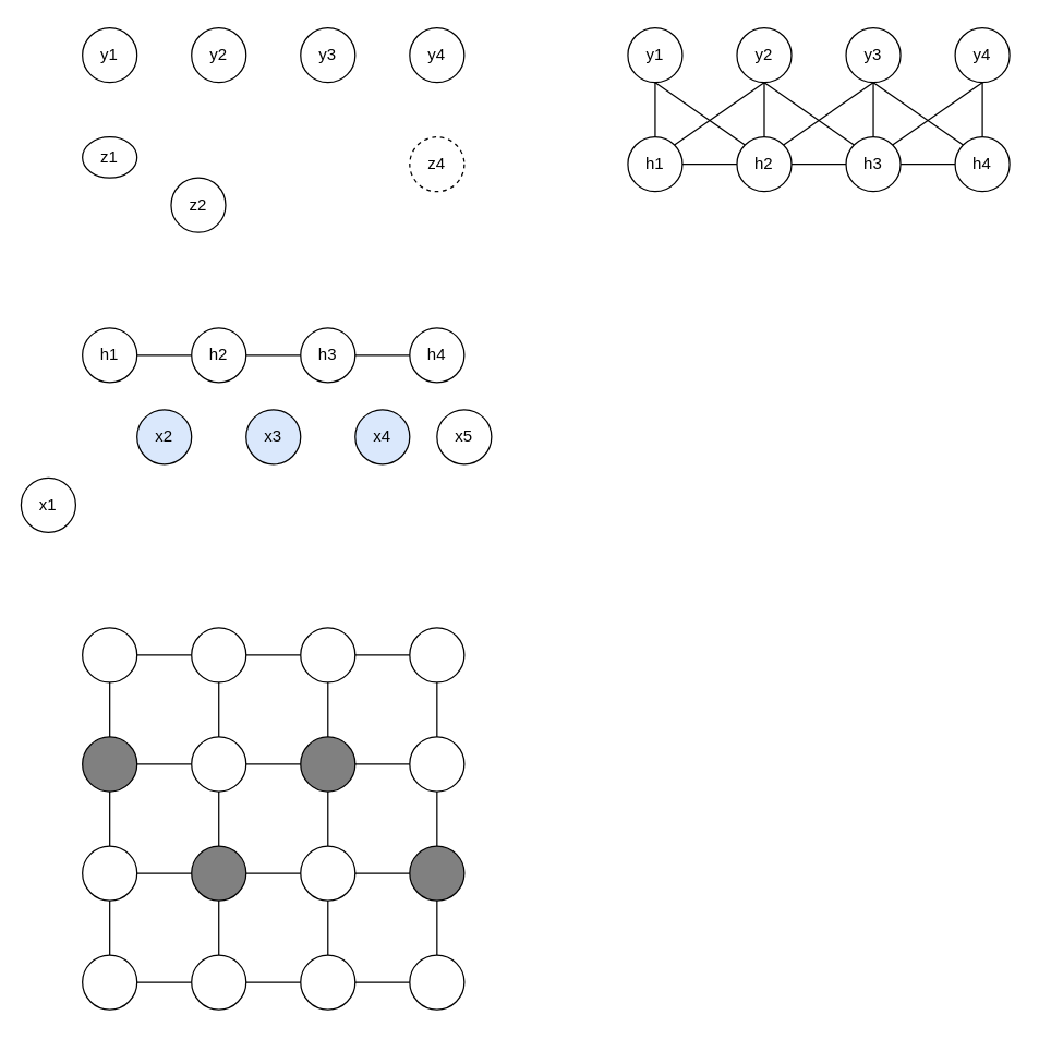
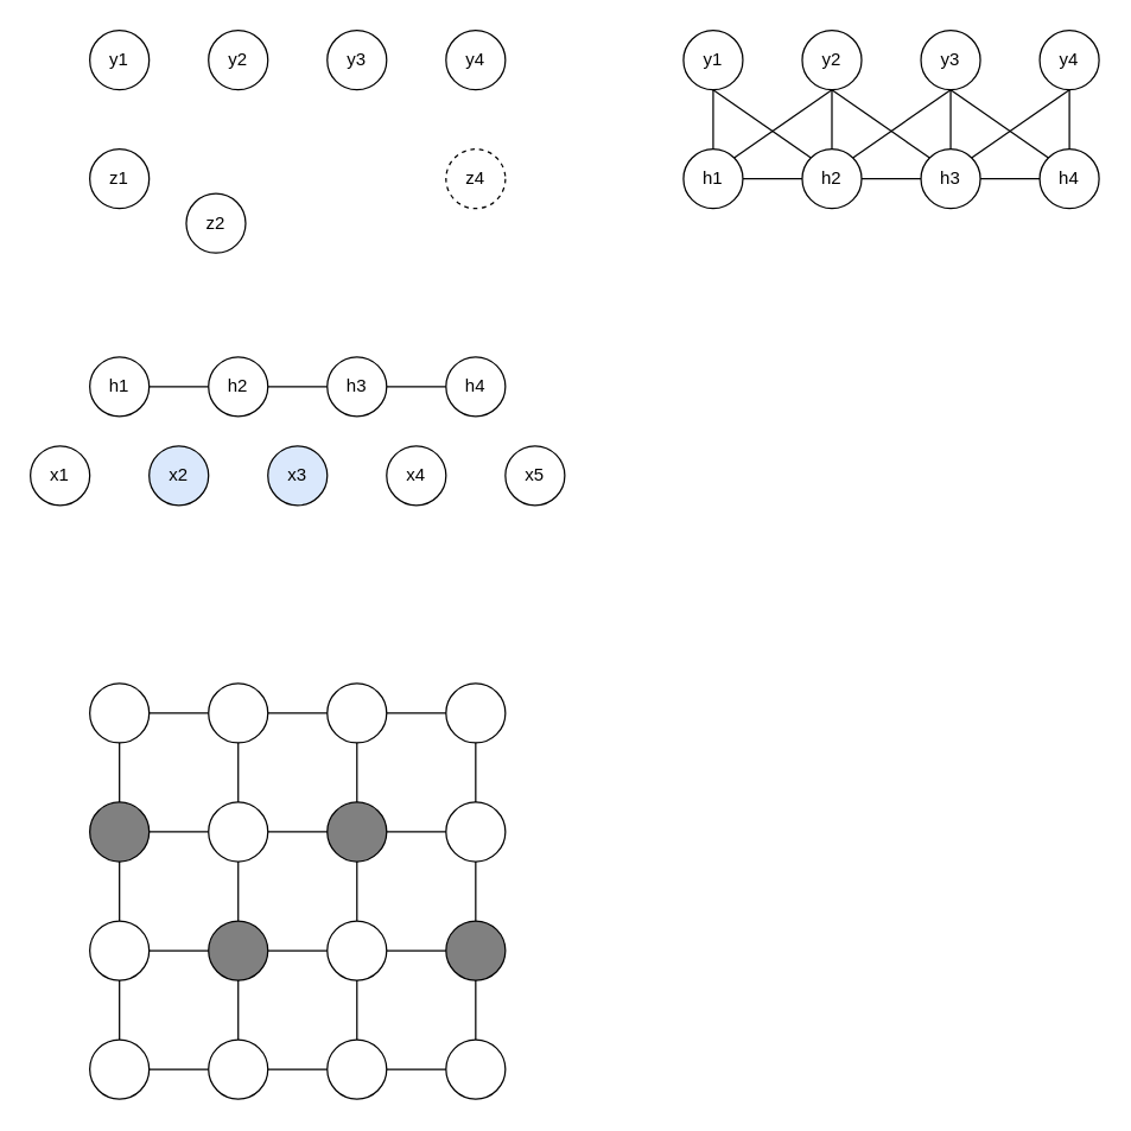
  <mxCell id="0" />
  <mxCell id="1" parent="0" />
  <mxCell id="2" style="edgeStyle=none;rounded=0;orthogonalLoop=1;jettySize=auto;html=1;exitX=1;exitY=0.5;exitDx=0;exitDy=0;entryX=0;entryY=0.5;entryDx=0;entryDy=0;startArrow=none;startFill=0;endArrow=none;endFill=0;" edge="1" parent="1" source="3" target="8"><mxGeometry relative="1" as="geometry" /></mxCell>
  <mxCell id="3" value="h1" style="ellipse;whiteSpace=wrap;html=1;aspect=fixed;" vertex="1" parent="1"><mxGeometry x="60" y="240" width="40" height="40" as="geometry" /></mxCell>
  <mxCell id="4" value="h4" style="ellipse;whiteSpace=wrap;html=1;aspect=fixed;" vertex="1" parent="1"><mxGeometry x="300" y="240" width="40" height="40" as="geometry" /></mxCell>
  <mxCell id="5" style="edgeStyle=none;rounded=0;orthogonalLoop=1;jettySize=auto;html=1;exitX=1;exitY=0.5;exitDx=0;exitDy=0;entryX=0;entryY=0.5;entryDx=0;entryDy=0;startArrow=none;startFill=0;endArrow=none;endFill=0;" edge="1" parent="1" source="6" target="4"><mxGeometry relative="1" as="geometry" /></mxCell>
  <mxCell id="6" value="h3" style="ellipse;whiteSpace=wrap;html=1;aspect=fixed;" vertex="1" parent="1"><mxGeometry x="220" y="240" width="40" height="40" as="geometry" /></mxCell>
  <mxCell id="7" style="edgeStyle=none;rounded=0;orthogonalLoop=1;jettySize=auto;html=1;exitX=1;exitY=0.5;exitDx=0;exitDy=0;entryX=0;entryY=0.5;entryDx=0;entryDy=0;startArrow=none;startFill=0;endArrow=none;endFill=0;" edge="1" parent="1" source="8" target="6"><mxGeometry relative="1" as="geometry" /></mxCell>
  <mxCell id="8" value="h2" style="ellipse;whiteSpace=wrap;html=1;aspect=fixed;" vertex="1" parent="1"><mxGeometry x="140" y="240" width="40" height="40" as="geometry" /></mxCell>
- <mxCell id="9" value="x1" style="ellipse;whiteSpace=wrap;html=1;aspect=fixed;" vertex="1" parent="1"><mxGeometry x="15" y="350" width="40" height="40" as="geometry" /></mxCell>
- <mxCell id="10" value="x5" style="ellipse;whiteSpace=wrap;html=1;aspect=fixed;" vertex="1" parent="1"><mxGeometry x="320" y="300" width="40" height="40" as="geometry" /></mxCell>
- <mxCell id="11" value="x4" style="ellipse;whiteSpace=wrap;html=1;aspect=fixed;fillColor=#dae8fc;" vertex="1" parent="1"><mxGeometry x="260" y="300" width="40" height="40" as="geometry" /></mxCell>
+ <mxCell id="9" value="x1" style="ellipse;whiteSpace=wrap;html=1;aspect=fixed;" vertex="1" parent="1"><mxGeometry x="20" y="300" width="40" height="40" as="geometry" /></mxCell>
+ <mxCell id="10" value="x5" style="ellipse;whiteSpace=wrap;html=1;aspect=fixed;" vertex="1" parent="1"><mxGeometry x="340" y="300" width="40" height="40" as="geometry" /></mxCell>
+ <mxCell id="11" value="x4" style="ellipse;whiteSpace=wrap;html=1;aspect=fixed;" vertex="1" parent="1"><mxGeometry x="260" y="300" width="40" height="40" as="geometry" /></mxCell>
  <mxCell id="12" value="x3" style="ellipse;whiteSpace=wrap;html=1;aspect=fixed;fillColor=#dae8fc;" vertex="1" parent="1"><mxGeometry x="180" y="300" width="40" height="40" as="geometry" /></mxCell>
  <mxCell id="13" value="y1" style="ellipse;whiteSpace=wrap;html=1;aspect=fixed;" vertex="1" parent="1"><mxGeometry x="60" y="20" width="40" height="40" as="geometry" /></mxCell>
  <mxCell id="14" value="y4" style="ellipse;whiteSpace=wrap;html=1;aspect=fixed;" vertex="1" parent="1"><mxGeometry x="300" y="20" width="40" height="40" as="geometry" /></mxCell>
  <mxCell id="15" value="y3" style="ellipse;whiteSpace=wrap;html=1;aspect=fixed;" vertex="1" parent="1"><mxGeometry x="220" y="20" width="40" height="40" as="geometry" /></mxCell>
  <mxCell id="16" value="y2" style="ellipse;whiteSpace=wrap;html=1;aspect=fixed;" vertex="1" parent="1"><mxGeometry x="140" y="20" width="40" height="40" as="geometry" /></mxCell>
- <mxCell id="17" value="z1" style="ellipse;whiteSpace=wrap;html=1;aspect=fixed;" vertex="1" parent="1"><mxGeometry x="60" y="100" width="40" height="30" as="geometry" /></mxCell>
+ <mxCell id="17" value="z1" style="ellipse;whiteSpace=wrap;html=1;aspect=fixed;" vertex="1" parent="1"><mxGeometry x="60" y="100" width="40" height="40" as="geometry" /></mxCell>
  <mxCell id="18" value="z4" style="ellipse;whiteSpace=wrap;html=1;aspect=fixed;dashed=1;" vertex="1" parent="1"><mxGeometry x="300" y="100" width="40" height="40" as="geometry" /></mxCell>
  <mxCell id="19" value="z2" style="ellipse;whiteSpace=wrap;html=1;aspect=fixed;" vertex="1" parent="1"><mxGeometry x="125" y="130" width="40" height="40" as="geometry" /></mxCell>
  <mxCell id="20" value="x2" style="ellipse;whiteSpace=wrap;html=1;aspect=fixed;fillColor=#dae8fc;" vertex="1" parent="1"><mxGeometry x="100" y="300" width="40" height="40" as="geometry" /></mxCell>
  <mxCell id="21" style="edgeStyle=orthogonalEdgeStyle;rounded=0;orthogonalLoop=1;jettySize=auto;html=1;exitX=0.5;exitY=1;exitDx=0;exitDy=0;entryX=0.5;entryY=0;entryDx=0;entryDy=0;startArrow=none;startFill=0;endArrow=none;endFill=0;" edge="1" parent="1" source="23" target="35"><mxGeometry relative="1" as="geometry" /></mxCell>
  <mxCell id="22" style="rounded=0;orthogonalLoop=1;jettySize=auto;html=1;exitX=0.5;exitY=1;exitDx=0;exitDy=0;startArrow=none;startFill=0;endArrow=none;endFill=0;entryX=0;entryY=0;entryDx=0;entryDy=0;" edge="1" parent="1" source="23" target="41"><mxGeometry relative="1" as="geometry" /></mxCell>
  <mxCell id="23" value="y1" style="ellipse;whiteSpace=wrap;html=1;aspect=fixed;" vertex="1" parent="1"><mxGeometry x="460" y="20" width="40" height="40" as="geometry" /></mxCell>
  <mxCell id="24" style="edgeStyle=orthogonalEdgeStyle;rounded=0;orthogonalLoop=1;jettySize=auto;html=1;exitX=0.5;exitY=1;exitDx=0;exitDy=0;entryX=0.5;entryY=0;entryDx=0;entryDy=0;startArrow=none;startFill=0;endArrow=none;endFill=0;" edge="1" parent="1" source="26" target="36"><mxGeometry relative="1" as="geometry" /></mxCell>
  <mxCell id="25" style="edgeStyle=none;rounded=0;orthogonalLoop=1;jettySize=auto;html=1;exitX=0.5;exitY=1;exitDx=0;exitDy=0;entryX=1;entryY=0;entryDx=0;entryDy=0;startArrow=none;startFill=0;endArrow=none;endFill=0;" edge="1" parent="1" source="26" target="38"><mxGeometry relative="1" as="geometry" /></mxCell>
  <mxCell id="26" value="y4" style="ellipse;whiteSpace=wrap;html=1;aspect=fixed;" vertex="1" parent="1"><mxGeometry x="700" y="20" width="40" height="40" as="geometry" /></mxCell>
  <mxCell id="27" style="edgeStyle=orthogonalEdgeStyle;rounded=0;orthogonalLoop=1;jettySize=auto;html=1;exitX=0.5;exitY=1;exitDx=0;exitDy=0;entryX=0.5;entryY=0;entryDx=0;entryDy=0;startArrow=none;startFill=0;endArrow=none;endFill=0;" edge="1" parent="1" source="29" target="38"><mxGeometry relative="1" as="geometry" /></mxCell>
  <mxCell id="28" style="edgeStyle=none;rounded=0;orthogonalLoop=1;jettySize=auto;html=1;exitX=0.5;exitY=1;exitDx=0;exitDy=0;entryX=0;entryY=0;entryDx=0;entryDy=0;startArrow=none;startFill=0;endArrow=none;endFill=0;" edge="1" parent="1" source="29" target="36"><mxGeometry relative="1" as="geometry" /></mxCell>
  <mxCell id="29" value="y3" style="ellipse;whiteSpace=wrap;html=1;aspect=fixed;" vertex="1" parent="1"><mxGeometry x="620" y="20" width="40" height="40" as="geometry" /></mxCell>
  <mxCell id="30" style="edgeStyle=orthogonalEdgeStyle;rounded=0;orthogonalLoop=1;jettySize=auto;html=1;exitX=0.5;exitY=1;exitDx=0;exitDy=0;entryX=0.5;entryY=0;entryDx=0;entryDy=0;startArrow=none;startFill=0;endArrow=none;endFill=0;" edge="1" parent="1" source="33" target="41"><mxGeometry relative="1" as="geometry" /></mxCell>
  <mxCell id="31" style="edgeStyle=none;rounded=0;orthogonalLoop=1;jettySize=auto;html=1;exitX=0.5;exitY=1;exitDx=0;exitDy=0;entryX=1;entryY=0;entryDx=0;entryDy=0;startArrow=none;startFill=0;endArrow=none;endFill=0;" edge="1" parent="1" source="33" target="35"><mxGeometry relative="1" as="geometry" /></mxCell>
  <mxCell id="32" style="edgeStyle=none;rounded=0;orthogonalLoop=1;jettySize=auto;html=1;exitX=0.5;exitY=1;exitDx=0;exitDy=0;entryX=0;entryY=0;entryDx=0;entryDy=0;startArrow=none;startFill=0;endArrow=none;endFill=0;" edge="1" parent="1" source="33" target="38"><mxGeometry relative="1" as="geometry" /></mxCell>
  <mxCell id="33" value="y2" style="ellipse;whiteSpace=wrap;html=1;aspect=fixed;" vertex="1" parent="1"><mxGeometry x="540" y="20" width="40" height="40" as="geometry" /></mxCell>
  <mxCell id="34" style="edgeStyle=none;rounded=0;orthogonalLoop=1;jettySize=auto;html=1;exitX=1;exitY=0.5;exitDx=0;exitDy=0;entryX=0;entryY=0.5;entryDx=0;entryDy=0;startArrow=none;startFill=0;endArrow=none;endFill=0;" edge="1" parent="1" source="35" target="41"><mxGeometry relative="1" as="geometry" /></mxCell>
  <mxCell id="35" value="h1" style="ellipse;whiteSpace=wrap;html=1;aspect=fixed;" vertex="1" parent="1"><mxGeometry x="460" y="100" width="40" height="40" as="geometry" /></mxCell>
  <mxCell id="36" value="h4" style="ellipse;whiteSpace=wrap;html=1;aspect=fixed;" vertex="1" parent="1"><mxGeometry x="700" y="100" width="40" height="40" as="geometry" /></mxCell>
  <mxCell id="37" style="edgeStyle=none;rounded=0;orthogonalLoop=1;jettySize=auto;html=1;exitX=1;exitY=0.5;exitDx=0;exitDy=0;entryX=0;entryY=0.5;entryDx=0;entryDy=0;startArrow=none;startFill=0;endArrow=none;endFill=0;" edge="1" parent="1" source="38" target="36"><mxGeometry relative="1" as="geometry" /></mxCell>
  <mxCell id="38" value="h3" style="ellipse;whiteSpace=wrap;html=1;aspect=fixed;" vertex="1" parent="1"><mxGeometry x="620" y="100" width="40" height="40" as="geometry" /></mxCell>
  <mxCell id="39" style="edgeStyle=none;rounded=0;orthogonalLoop=1;jettySize=auto;html=1;exitX=1;exitY=0;exitDx=0;exitDy=0;entryX=0.5;entryY=1;entryDx=0;entryDy=0;startArrow=none;startFill=0;endArrow=none;endFill=0;" edge="1" parent="1" source="41" target="29"><mxGeometry relative="1" as="geometry" /></mxCell>
  <mxCell id="40" style="edgeStyle=none;rounded=0;orthogonalLoop=1;jettySize=auto;html=1;exitX=1;exitY=0.5;exitDx=0;exitDy=0;entryX=0;entryY=0.5;entryDx=0;entryDy=0;startArrow=none;startFill=0;endArrow=none;endFill=0;" edge="1" parent="1" source="41" target="38"><mxGeometry relative="1" as="geometry" /></mxCell>
  <mxCell id="41" value="h2" style="ellipse;whiteSpace=wrap;html=1;aspect=fixed;" vertex="1" parent="1"><mxGeometry x="540" y="100" width="40" height="40" as="geometry" /></mxCell>
  <mxCell id="42" style="edgeStyle=none;rounded=0;orthogonalLoop=1;jettySize=auto;html=1;exitX=1;exitY=0.5;exitDx=0;exitDy=0;entryX=0;entryY=0.5;entryDx=0;entryDy=0;startArrow=none;startFill=0;endArrow=none;endFill=0;" edge="1" parent="1" source="44" target="52"><mxGeometry relative="1" as="geometry" /></mxCell>
  <mxCell id="43" style="edgeStyle=none;rounded=0;orthogonalLoop=1;jettySize=auto;html=1;exitX=0.5;exitY=1;exitDx=0;exitDy=0;entryX=0.5;entryY=0;entryDx=0;entryDy=0;startArrow=none;startFill=0;endArrow=none;endFill=0;" edge="1" parent="1" source="44" target="55"><mxGeometry relative="1" as="geometry" /></mxCell>
  <mxCell id="44" value="" style="ellipse;whiteSpace=wrap;html=1;aspect=fixed;" vertex="1" parent="1"><mxGeometry x="60" y="460" width="40" height="40" as="geometry" /></mxCell>
  <mxCell id="45" style="edgeStyle=none;rounded=0;orthogonalLoop=1;jettySize=auto;html=1;exitX=0.5;exitY=1;exitDx=0;exitDy=0;entryX=0.5;entryY=0;entryDx=0;entryDy=0;startArrow=none;startFill=0;endArrow=none;endFill=0;" edge="1" parent="1" source="46" target="57"><mxGeometry relative="1" as="geometry" /></mxCell>
  <mxCell id="46" value="" style="ellipse;whiteSpace=wrap;html=1;aspect=fixed;" vertex="1" parent="1"><mxGeometry x="300" y="460" width="40" height="40" as="geometry" /></mxCell>
  <mxCell id="47" style="edgeStyle=none;rounded=0;orthogonalLoop=1;jettySize=auto;html=1;exitX=1;exitY=0.5;exitDx=0;exitDy=0;startArrow=none;startFill=0;endArrow=none;endFill=0;" edge="1" parent="1" source="49" target="46"><mxGeometry relative="1" as="geometry" /></mxCell>
  <mxCell id="48" style="edgeStyle=none;rounded=0;orthogonalLoop=1;jettySize=auto;html=1;exitX=0.5;exitY=1;exitDx=0;exitDy=0;entryX=0.5;entryY=0;entryDx=0;entryDy=0;startArrow=none;startFill=0;endArrow=none;endFill=0;" edge="1" parent="1" source="49" target="60"><mxGeometry relative="1" as="geometry" /></mxCell>
  <mxCell id="49" value="" style="ellipse;whiteSpace=wrap;html=1;aspect=fixed;fillColor=#FFFFFF;" vertex="1" parent="1"><mxGeometry x="220" y="460" width="40" height="40" as="geometry" /></mxCell>
  <mxCell id="50" style="edgeStyle=none;rounded=0;orthogonalLoop=1;jettySize=auto;html=1;exitX=0.5;exitY=1;exitDx=0;exitDy=0;entryX=0.5;entryY=0;entryDx=0;entryDy=0;startArrow=none;startFill=0;endArrow=none;endFill=0;" edge="1" parent="1" source="52" target="63"><mxGeometry relative="1" as="geometry" /></mxCell>
  <mxCell id="51" style="edgeStyle=none;rounded=0;orthogonalLoop=1;jettySize=auto;html=1;exitX=1;exitY=0.5;exitDx=0;exitDy=0;entryX=0;entryY=0.5;entryDx=0;entryDy=0;startArrow=none;startFill=0;endArrow=none;endFill=0;" edge="1" parent="1" source="52" target="49"><mxGeometry relative="1" as="geometry" /></mxCell>
  <mxCell id="52" value="" style="ellipse;whiteSpace=wrap;html=1;aspect=fixed;" vertex="1" parent="1"><mxGeometry x="140" y="460" width="40" height="40" as="geometry" /></mxCell>
  <mxCell id="53" style="edgeStyle=none;rounded=0;orthogonalLoop=1;jettySize=auto;html=1;exitX=0.5;exitY=1;exitDx=0;exitDy=0;entryX=0.5;entryY=0;entryDx=0;entryDy=0;startArrow=none;startFill=0;endArrow=none;endFill=0;" edge="1" parent="1" source="55" target="65"><mxGeometry relative="1" as="geometry" /></mxCell>
  <mxCell id="54" style="edgeStyle=none;rounded=0;orthogonalLoop=1;jettySize=auto;html=1;exitX=1;exitY=0.5;exitDx=0;exitDy=0;entryX=0;entryY=0.5;entryDx=0;entryDy=0;startArrow=none;startFill=0;endArrow=none;endFill=0;" edge="1" parent="1" source="55" target="63"><mxGeometry relative="1" as="geometry" /></mxCell>
  <mxCell id="55" value="" style="ellipse;whiteSpace=wrap;html=1;aspect=fixed;fillColor=#808080;" vertex="1" parent="1"><mxGeometry x="60" y="540" width="40" height="40" as="geometry" /></mxCell>
  <mxCell id="56" style="edgeStyle=none;rounded=0;orthogonalLoop=1;jettySize=auto;html=1;exitX=0.5;exitY=1;exitDx=0;exitDy=0;entryX=0.5;entryY=0;entryDx=0;entryDy=0;startArrow=none;startFill=0;endArrow=none;endFill=0;" edge="1" parent="1" source="57" target="67"><mxGeometry relative="1" as="geometry" /></mxCell>
  <mxCell id="57" value="" style="ellipse;whiteSpace=wrap;html=1;aspect=fixed;" vertex="1" parent="1"><mxGeometry x="300" y="540" width="40" height="40" as="geometry" /></mxCell>
  <mxCell id="58" style="edgeStyle=none;rounded=0;orthogonalLoop=1;jettySize=auto;html=1;exitX=1;exitY=0.5;exitDx=0;exitDy=0;entryX=0;entryY=0.5;entryDx=0;entryDy=0;startArrow=none;startFill=0;endArrow=none;endFill=0;" edge="1" parent="1" source="60" target="57"><mxGeometry relative="1" as="geometry" /></mxCell>
  <mxCell id="59" style="edgeStyle=none;rounded=0;orthogonalLoop=1;jettySize=auto;html=1;exitX=0.5;exitY=1;exitDx=0;exitDy=0;entryX=0.5;entryY=0;entryDx=0;entryDy=0;startArrow=none;startFill=0;endArrow=none;endFill=0;" edge="1" parent="1" source="60" target="69"><mxGeometry relative="1" as="geometry" /></mxCell>
  <mxCell id="60" value="" style="ellipse;whiteSpace=wrap;html=1;aspect=fixed;fillColor=#808080;" vertex="1" parent="1"><mxGeometry x="220" y="540" width="40" height="40" as="geometry" /></mxCell>
  <mxCell id="61" style="edgeStyle=none;rounded=0;orthogonalLoop=1;jettySize=auto;html=1;exitX=1;exitY=0.5;exitDx=0;exitDy=0;entryX=0;entryY=0.5;entryDx=0;entryDy=0;startArrow=none;startFill=0;endArrow=none;endFill=0;" edge="1" parent="1" source="63" target="60"><mxGeometry relative="1" as="geometry" /></mxCell>
  <mxCell id="62" style="edgeStyle=none;rounded=0;orthogonalLoop=1;jettySize=auto;html=1;exitX=0.5;exitY=1;exitDx=0;exitDy=0;entryX=0.5;entryY=0;entryDx=0;entryDy=0;startArrow=none;startFill=0;endArrow=none;endFill=0;" edge="1" parent="1" source="63" target="73"><mxGeometry relative="1" as="geometry" /></mxCell>
  <mxCell id="63" value="" style="ellipse;whiteSpace=wrap;html=1;aspect=fixed;fillColor=#FFFFFF;" vertex="1" parent="1"><mxGeometry x="140" y="540" width="40" height="40" as="geometry" /></mxCell>
  <mxCell id="64" style="edgeStyle=none;rounded=0;orthogonalLoop=1;jettySize=auto;html=1;exitX=0.5;exitY=1;exitDx=0;exitDy=0;entryX=0.5;entryY=0;entryDx=0;entryDy=0;startArrow=none;startFill=0;endArrow=none;endFill=0;" edge="1" parent="1" source="65" target="75"><mxGeometry relative="1" as="geometry" /></mxCell>
  <mxCell id="65" value="" style="ellipse;whiteSpace=wrap;html=1;aspect=fixed;" vertex="1" parent="1"><mxGeometry x="60" y="620" width="40" height="40" as="geometry" /></mxCell>
  <mxCell id="66" style="edgeStyle=none;rounded=0;orthogonalLoop=1;jettySize=auto;html=1;exitX=0.5;exitY=1;exitDx=0;exitDy=0;entryX=0.5;entryY=0;entryDx=0;entryDy=0;startArrow=none;startFill=0;endArrow=none;endFill=0;" edge="1" parent="1" source="67" target="76"><mxGeometry relative="1" as="geometry" /></mxCell>
  <mxCell id="67" value="" style="ellipse;whiteSpace=wrap;html=1;aspect=fixed;fillColor=#808080;" vertex="1" parent="1"><mxGeometry x="300" y="620" width="40" height="40" as="geometry" /></mxCell>
  <mxCell id="68" style="edgeStyle=none;rounded=0;orthogonalLoop=1;jettySize=auto;html=1;exitX=1;exitY=0.5;exitDx=0;exitDy=0;entryX=0;entryY=0.5;entryDx=0;entryDy=0;startArrow=none;startFill=0;endArrow=none;endFill=0;" edge="1" parent="1" source="69" target="67"><mxGeometry relative="1" as="geometry" /></mxCell>
  <mxCell id="69" value="" style="ellipse;whiteSpace=wrap;html=1;aspect=fixed;" vertex="1" parent="1"><mxGeometry x="220" y="620" width="40" height="40" as="geometry" /></mxCell>
  <mxCell id="70" style="edgeStyle=none;rounded=0;orthogonalLoop=1;jettySize=auto;html=1;exitX=1;exitY=0.5;exitDx=0;exitDy=0;entryX=0;entryY=0.5;entryDx=0;entryDy=0;startArrow=none;startFill=0;endArrow=none;endFill=0;" edge="1" parent="1" source="73" target="69"><mxGeometry relative="1" as="geometry" /></mxCell>
  <mxCell id="71" style="edgeStyle=none;rounded=0;orthogonalLoop=1;jettySize=auto;html=1;exitX=0;exitY=0.5;exitDx=0;exitDy=0;entryX=1;entryY=0.5;entryDx=0;entryDy=0;startArrow=none;startFill=0;endArrow=none;endFill=0;" edge="1" parent="1" source="73" target="65"><mxGeometry relative="1" as="geometry" /></mxCell>
  <mxCell id="72" style="edgeStyle=none;rounded=0;orthogonalLoop=1;jettySize=auto;html=1;exitX=0.5;exitY=1;exitDx=0;exitDy=0;startArrow=none;startFill=0;endArrow=none;endFill=0;" edge="1" parent="1" source="73" target="81"><mxGeometry relative="1" as="geometry" /></mxCell>
  <mxCell id="73" value="" style="ellipse;whiteSpace=wrap;html=1;aspect=fixed;fillColor=#808080;" vertex="1" parent="1"><mxGeometry x="140" y="620" width="40" height="40" as="geometry" /></mxCell>
  <mxCell id="74" style="edgeStyle=none;rounded=0;orthogonalLoop=1;jettySize=auto;html=1;exitX=1;exitY=0.5;exitDx=0;exitDy=0;entryX=0;entryY=0.5;entryDx=0;entryDy=0;startArrow=none;startFill=0;endArrow=none;endFill=0;" edge="1" parent="1" source="75" target="81"><mxGeometry relative="1" as="geometry" /></mxCell>
  <mxCell id="75" value="" style="ellipse;whiteSpace=wrap;html=1;aspect=fixed;" vertex="1" parent="1"><mxGeometry x="60" y="700" width="40" height="40" as="geometry" /></mxCell>
  <mxCell id="76" value="" style="ellipse;whiteSpace=wrap;html=1;aspect=fixed;" vertex="1" parent="1"><mxGeometry x="300" y="700" width="40" height="40" as="geometry" /></mxCell>
  <mxCell id="77" style="edgeStyle=none;rounded=0;orthogonalLoop=1;jettySize=auto;html=1;exitX=1;exitY=0.5;exitDx=0;exitDy=0;entryX=0;entryY=0.5;entryDx=0;entryDy=0;startArrow=none;startFill=0;endArrow=none;endFill=0;" edge="1" parent="1" source="79" target="76"><mxGeometry relative="1" as="geometry" /></mxCell>
  <mxCell id="78" style="edgeStyle=none;rounded=0;orthogonalLoop=1;jettySize=auto;html=1;exitX=0.5;exitY=0;exitDx=0;exitDy=0;entryX=0.5;entryY=1;entryDx=0;entryDy=0;startArrow=none;startFill=0;endArrow=none;endFill=0;" edge="1" parent="1" source="79" target="69"><mxGeometry relative="1" as="geometry" /></mxCell>
  <mxCell id="79" value="" style="ellipse;whiteSpace=wrap;html=1;aspect=fixed;" vertex="1" parent="1"><mxGeometry x="220" y="700" width="40" height="40" as="geometry" /></mxCell>
  <mxCell id="80" style="edgeStyle=none;rounded=0;orthogonalLoop=1;jettySize=auto;html=1;exitX=1;exitY=0.5;exitDx=0;exitDy=0;entryX=0;entryY=0.5;entryDx=0;entryDy=0;startArrow=none;startFill=0;endArrow=none;endFill=0;" edge="1" parent="1" source="81" target="79"><mxGeometry relative="1" as="geometry" /></mxCell>
  <mxCell id="81" value="" style="ellipse;whiteSpace=wrap;html=1;aspect=fixed;" vertex="1" parent="1"><mxGeometry x="140" y="700" width="40" height="40" as="geometry" /></mxCell>
